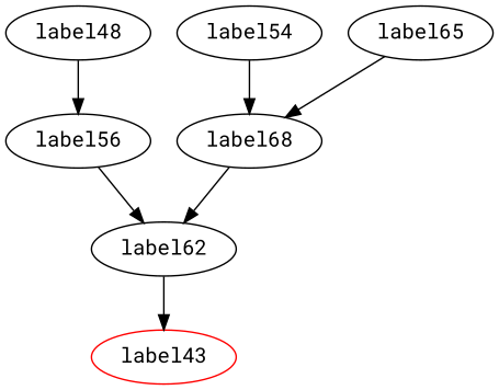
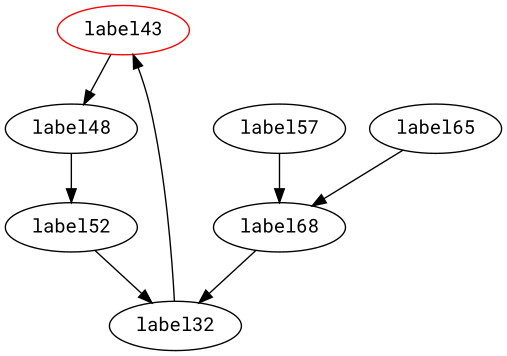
  digraph {
    fontname="Roboto Mono"
    node [fontname="Roboto Mono"]
    edge [fontname="Roboto Mono"]
    label43 [color=red]
    label48
-   label52 [label=label56]
-   label62
-   label57 [label=label54]
+   label52
+   label62 [label=label32]
+   label57
    label68
    label65
+   label43 -> label48
    label48 -> label52
    label52 -> label62
    label62 -> label43
    label57 -> label68
    label68 -> label62
    label65 -> label68
  }
